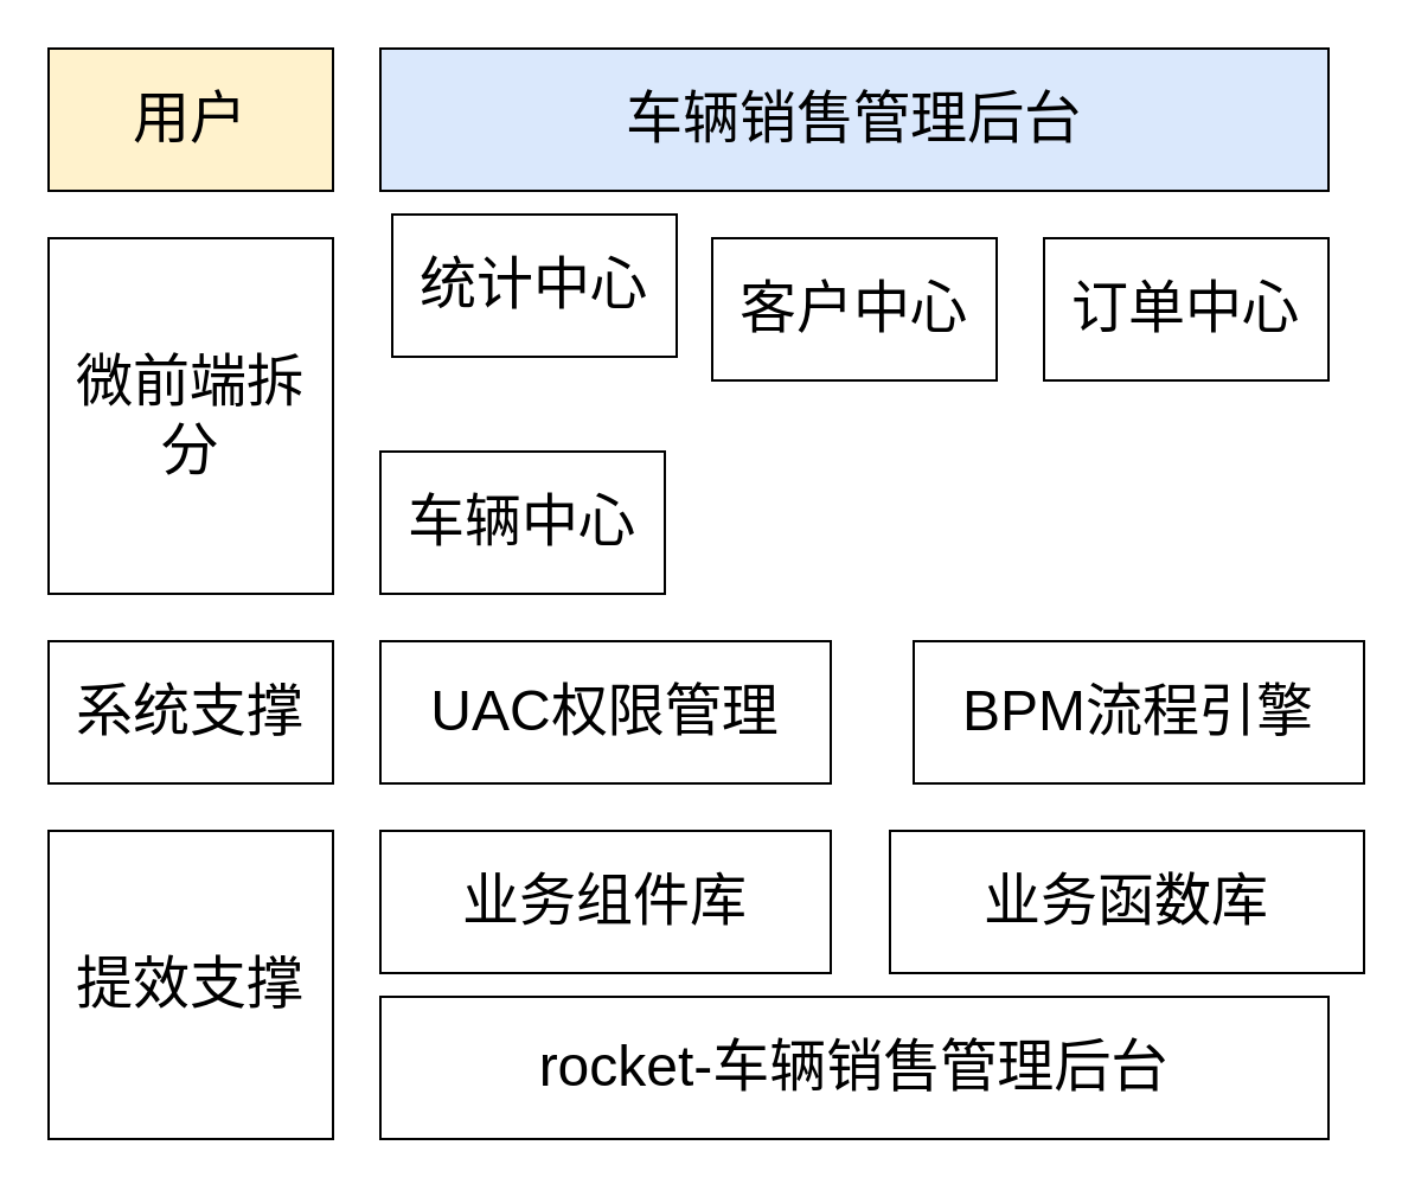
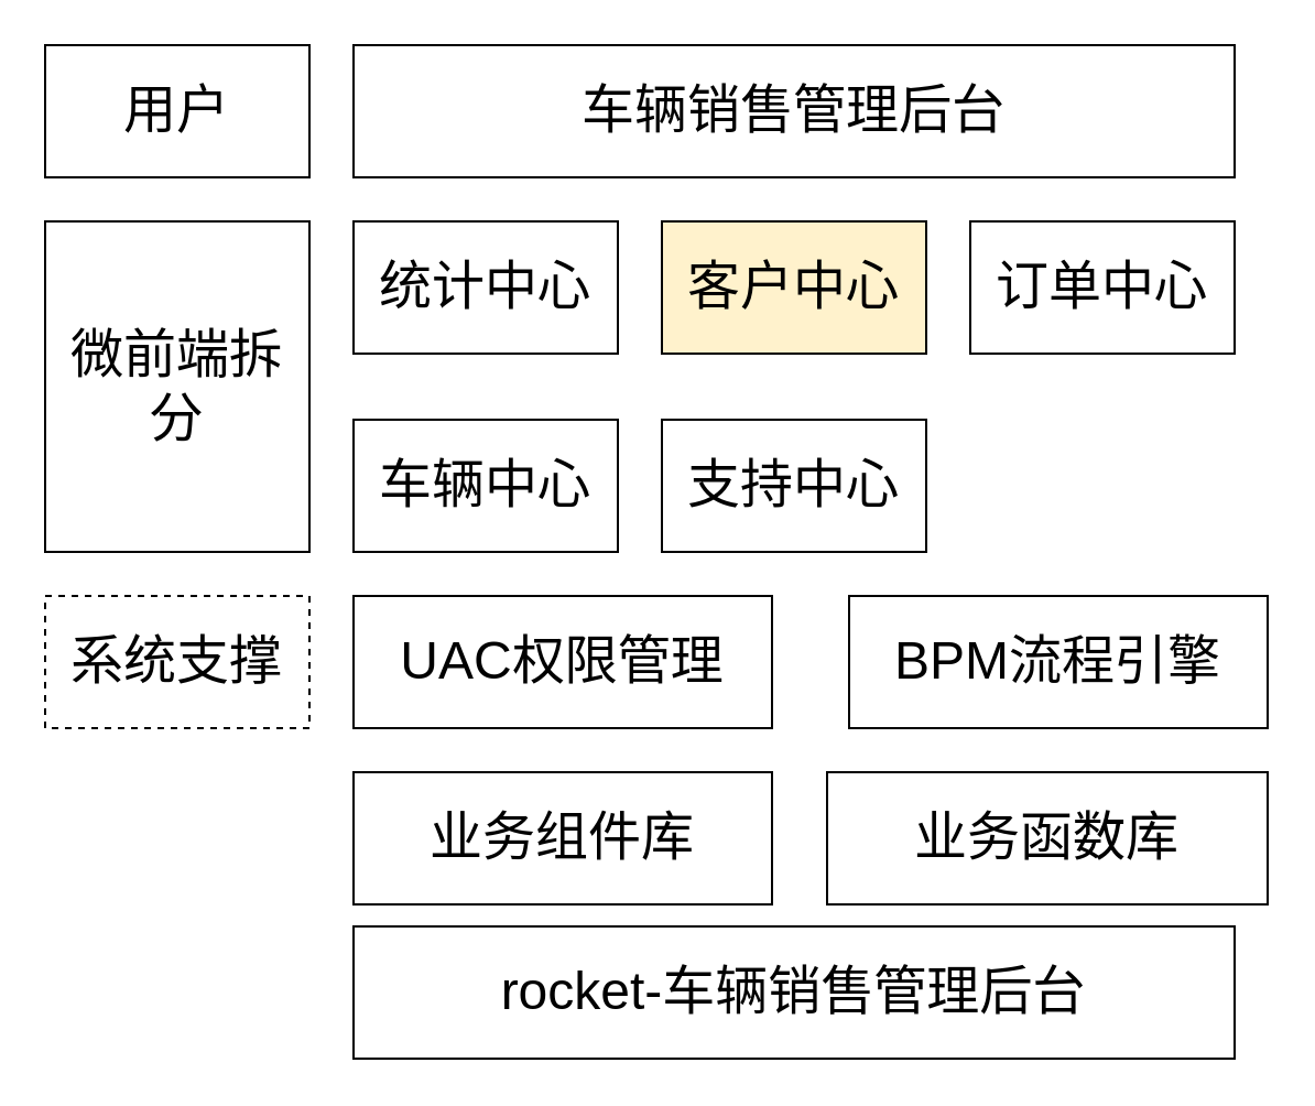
  <mxCell id="0" />
  <mxCell id="1" parent="0" />
- <mxCell id="2" value="&lt;font style=&quot;font-size: 24px;&quot;&gt;车辆销售管理后台&lt;/font&gt;" style="rounded=0;whiteSpace=wrap;html=1;fillColor=#dae8fc;" vertex="1" parent="1"><mxGeometry x="160" y="20" width="400" height="60" as="geometry" /></mxCell>
- <mxCell id="3" value="统计中心" style="rounded=0;whiteSpace=wrap;html=1;fontSize=24;" vertex="1" parent="1"><mxGeometry x="165" y="90" width="120" height="60" as="geometry" /></mxCell>
- <mxCell id="4" value="客户中心" style="rounded=0;whiteSpace=wrap;html=1;fontSize=24;" vertex="1" parent="1"><mxGeometry x="300" y="100" width="120" height="60" as="geometry" /></mxCell>
+ <mxCell id="2" value="&lt;font style=&quot;font-size: 24px;&quot;&gt;车辆销售管理后台&lt;/font&gt;" style="rounded=0;whiteSpace=wrap;html=1;" vertex="1" parent="1"><mxGeometry x="160" y="20" width="400" height="60" as="geometry" /></mxCell>
+ <mxCell id="3" value="统计中心" style="rounded=0;whiteSpace=wrap;html=1;fontSize=24;" vertex="1" parent="1"><mxGeometry x="160" y="100" width="120" height="60" as="geometry" /></mxCell>
+ <mxCell id="4" value="客户中心" style="rounded=0;whiteSpace=wrap;html=1;fontSize=24;fillColor=#fff2cc;" vertex="1" parent="1"><mxGeometry x="300" y="100" width="120" height="60" as="geometry" /></mxCell>
  <mxCell id="5" value="订单中心" style="rounded=0;whiteSpace=wrap;html=1;fontSize=24;" vertex="1" parent="1"><mxGeometry x="440" y="100" width="120" height="60" as="geometry" /></mxCell>
  <mxCell id="6" value="车辆中心" style="rounded=0;whiteSpace=wrap;html=1;fontSize=24;" vertex="1" parent="1"><mxGeometry x="160" y="190" width="120" height="60" as="geometry" /></mxCell>
+ <mxCell id="7" value="支持中心" style="rounded=0;whiteSpace=wrap;html=1;fontSize=24;" vertex="1" parent="1"><mxGeometry x="300" y="190" width="120" height="60" as="geometry" /></mxCell>
  <mxCell id="8" value="UAC权限管理" style="rounded=0;whiteSpace=wrap;html=1;fontSize=24;" vertex="1" parent="1"><mxGeometry x="160" y="270" width="190" height="60" as="geometry" /></mxCell>
  <mxCell id="9" value="BPM流程引擎" style="rounded=0;whiteSpace=wrap;html=1;fontSize=24;" vertex="1" parent="1"><mxGeometry x="385" y="270" width="190" height="60" as="geometry" /></mxCell>
  <mxCell id="10" value="业务组件库" style="rounded=0;whiteSpace=wrap;html=1;fontSize=24;container=0;" vertex="1" parent="1"><mxGeometry x="160" y="350" width="190" height="60" as="geometry" /></mxCell>
  <mxCell id="11" value="业务函数库" style="rounded=0;whiteSpace=wrap;html=1;fontSize=24;container=0;" vertex="1" parent="1"><mxGeometry x="375" y="350" width="200" height="60" as="geometry" /></mxCell>
  <mxCell id="12" value="rocket-车辆销售管理后台" style="rounded=0;whiteSpace=wrap;html=1;fontSize=24;container=0;" vertex="1" parent="1"><mxGeometry x="160" y="420" width="400" height="60" as="geometry" /></mxCell>
  <mxCell id="13" value="" style="group;shadow=1;" vertex="1" connectable="0" parent="1"><mxGeometry x="20" y="20" width="120" height="460" as="geometry" /></mxCell>
- <mxCell id="14" value="&lt;font style=&quot;font-size: 24px;&quot;&gt;用户&lt;/font&gt;" style="rounded=0;whiteSpace=wrap;html=1;fillColor=#fff2cc;" vertex="1" parent="13"><mxGeometry width="120" height="60" as="geometry" /></mxCell>
+ <mxCell id="14" value="&lt;font style=&quot;font-size: 24px;&quot;&gt;用户&lt;/font&gt;" style="rounded=0;whiteSpace=wrap;html=1;" vertex="1" parent="13"><mxGeometry width="120" height="60" as="geometry" /></mxCell>
  <mxCell id="15" value="&lt;font style=&quot;font-size: 24px;&quot;&gt;微前端拆分&lt;/font&gt;" style="rounded=0;whiteSpace=wrap;html=1;" vertex="1" parent="13"><mxGeometry y="80" width="120" height="150" as="geometry" /></mxCell>
- <mxCell id="16" value="系统支撑" style="rounded=0;whiteSpace=wrap;html=1;fontSize=24;" vertex="1" parent="13"><mxGeometry y="250" width="120" height="60" as="geometry" /></mxCell>
- <mxCell id="17" value="&lt;font style=&quot;font-size: 24px;&quot;&gt;提效支撑&lt;/font&gt;" style="rounded=0;whiteSpace=wrap;html=1;container=0;" vertex="1" parent="13"><mxGeometry y="330" width="120" height="130" as="geometry" /></mxCell>
+ <mxCell id="16" value="系统支撑" style="rounded=0;whiteSpace=wrap;html=1;fontSize=24;dashed=1;" vertex="1" parent="13"><mxGeometry y="250" width="120" height="60" as="geometry" /></mxCell>
